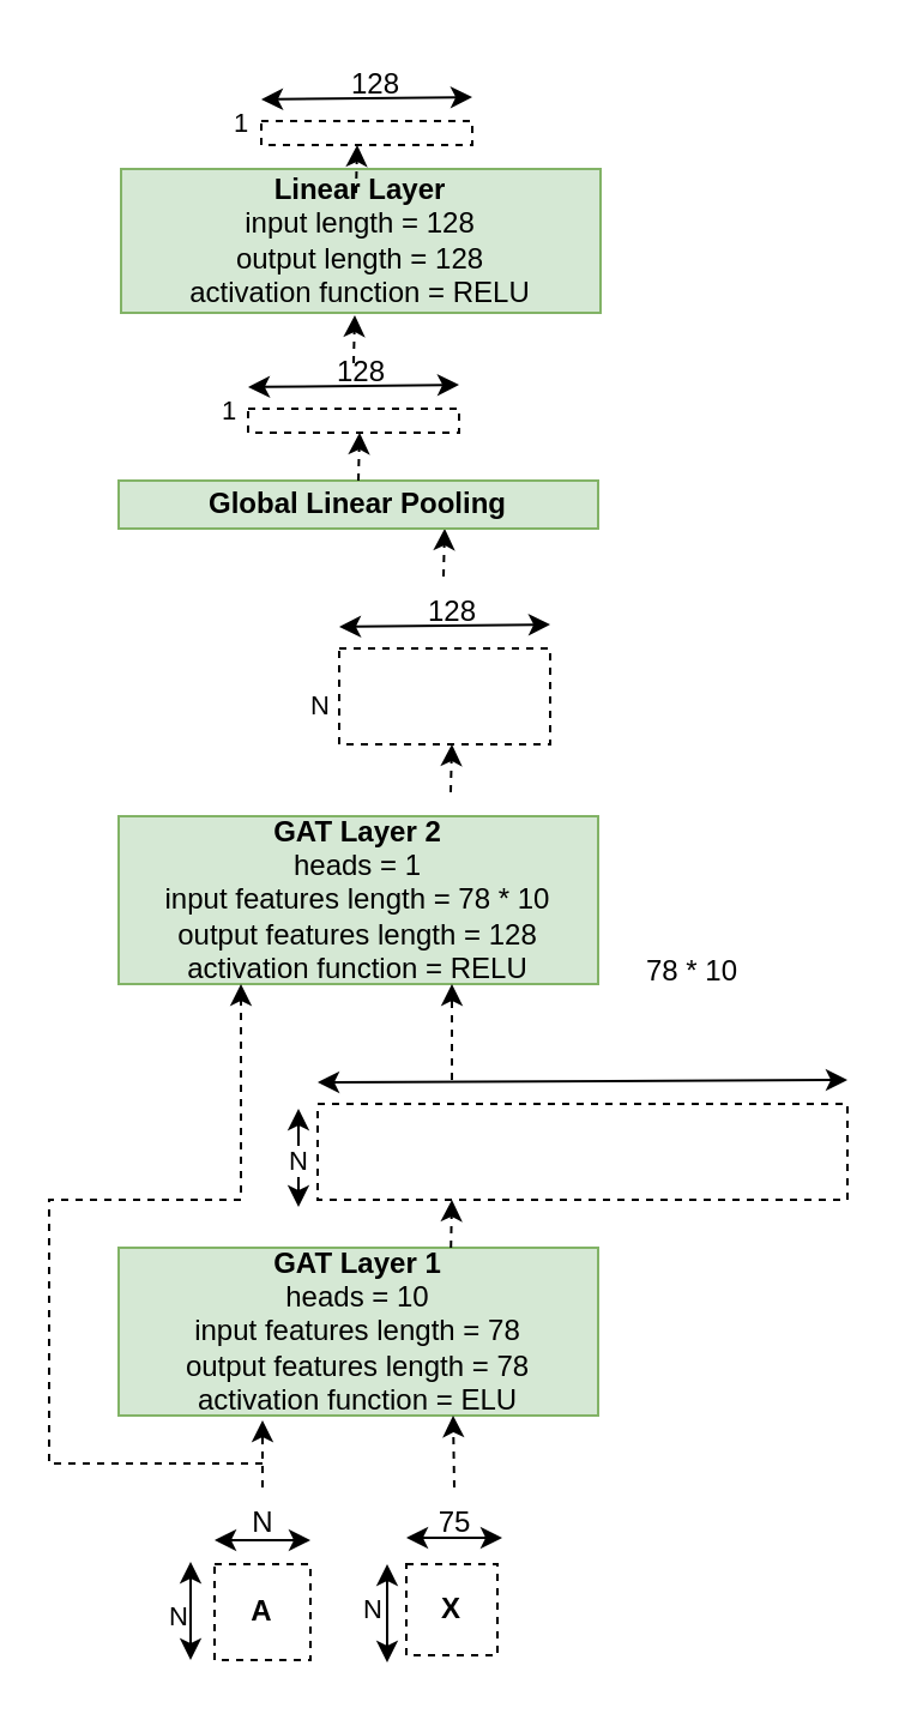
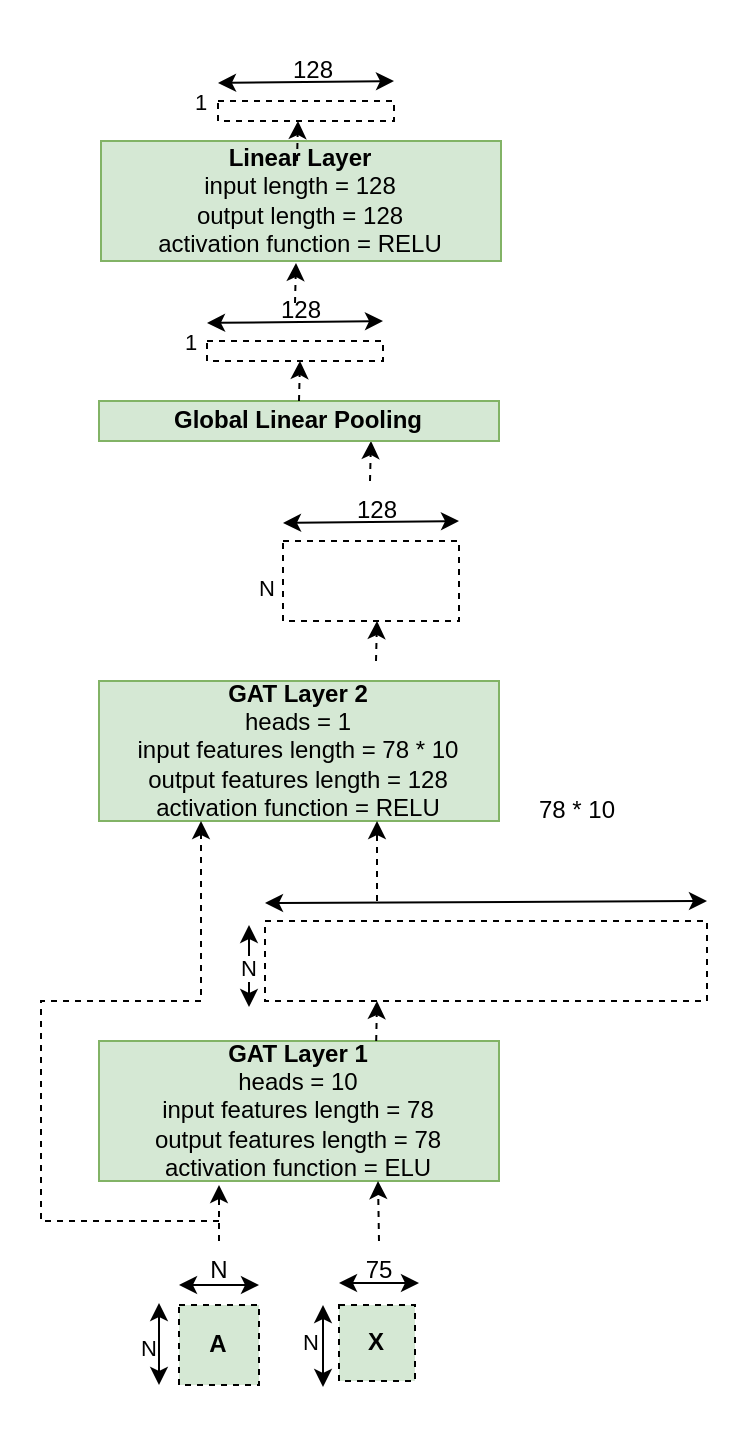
  <mxCell id="0" />
  <mxCell id="1" parent="0" />
  <mxCell id="2" value="&lt;b&gt;GAT Layer 1&lt;/b&gt;&lt;div&gt;heads = 10&lt;/div&gt;&lt;div&gt;input features length = 78&lt;/div&gt;&lt;div&gt;output features length = 78&lt;/div&gt;&lt;div&gt;activation function = ELU&lt;/div&gt;" style="rounded=0;whiteSpace=wrap;html=1;fillColor=#d5e8d4;strokeColor=#82b366;" vertex="1" parent="1"><mxGeometry x="49" y="520" width="200" height="70" as="geometry" /></mxCell>
- <mxCell id="3" value="&lt;b&gt;A&lt;/b&gt;" style="whiteSpace=wrap;html=1;aspect=fixed;dashed=1;" vertex="1" parent="1"><mxGeometry x="89" y="652" width="40" height="40" as="geometry" /></mxCell>
- <mxCell id="4" value="&lt;b&gt;X&lt;/b&gt;" style="whiteSpace=wrap;html=1;aspect=fixed;dashed=1;" vertex="1" parent="1"><mxGeometry x="169" y="652" width="38" height="38" as="geometry" /></mxCell>
+ <mxCell id="3" value="&lt;b&gt;A&lt;/b&gt;" style="whiteSpace=wrap;html=1;aspect=fixed;dashed=1;fillColor=#d5e8d4;" vertex="1" parent="1"><mxGeometry x="89" y="652" width="40" height="40" as="geometry" /></mxCell>
+ <mxCell id="4" value="&lt;b&gt;X&lt;/b&gt;" style="whiteSpace=wrap;html=1;aspect=fixed;dashed=1;fillColor=#d5e8d4;" vertex="1" parent="1"><mxGeometry x="169" y="652" width="38" height="38" as="geometry" /></mxCell>
  <mxCell id="5" value="" style="endArrow=classic;startArrow=classic;html=1;rounded=0;" edge="1" parent="1"><mxGeometry width="50" height="50" relative="1" as="geometry"><mxPoint x="89" y="642" as="sourcePoint" /><mxPoint x="129" y="642" as="targetPoint" /></mxGeometry></mxCell>
  <mxCell id="6" value="" style="endArrow=classic;startArrow=classic;html=1;rounded=0;" edge="1" parent="1"><mxGeometry width="50" height="50" relative="1" as="geometry"><mxPoint x="169" y="641" as="sourcePoint" /><mxPoint x="209" y="641" as="targetPoint" /></mxGeometry></mxCell>
  <mxCell id="7" value="" style="endArrow=classic;startArrow=classic;html=1;rounded=0;" edge="1" parent="1"><mxGeometry width="50" height="50" relative="1" as="geometry"><mxPoint x="79" y="692" as="sourcePoint" /><mxPoint x="79" y="651" as="targetPoint" /></mxGeometry></mxCell>
  <mxCell id="8" value="N" style="edgeLabel;html=1;align=center;verticalAlign=middle;resizable=0;points=[];" vertex="1" connectable="0" parent="7"><mxGeometry x="-0.073" y="4" relative="1" as="geometry"><mxPoint x="-2" as="offset" /></mxGeometry></mxCell>
  <mxCell id="9" value="" style="endArrow=classic;startArrow=classic;html=1;rounded=0;" edge="1" parent="1"><mxGeometry width="50" height="50" relative="1" as="geometry"><mxPoint x="161" y="693" as="sourcePoint" /><mxPoint x="161" y="652" as="targetPoint" /></mxGeometry></mxCell>
  <mxCell id="10" value="N" style="text;html=1;align=center;verticalAlign=middle;resizable=0;points=[];autosize=1;strokeColor=none;fillColor=none;" vertex="1" parent="1"><mxGeometry x="94" y="620" width="30" height="30" as="geometry" /></mxCell>
  <mxCell id="11" value="75" style="text;html=1;align=center;verticalAlign=middle;resizable=0;points=[];autosize=1;strokeColor=none;fillColor=none;" vertex="1" parent="1"><mxGeometry x="169" y="620" width="40" height="30" as="geometry" /></mxCell>
  <mxCell id="12" value="N" style="edgeLabel;html=1;align=center;verticalAlign=middle;resizable=0;points=[];" vertex="1" connectable="0" parent="1"><mxGeometry x="149" y="622" as="geometry"><mxPoint x="5" y="48" as="offset" /></mxGeometry></mxCell>
  <mxCell id="13" value="" style="endArrow=classic;html=1;rounded=0;entryX=0.295;entryY=1.05;entryDx=0;entryDy=0;entryPerimeter=0;dashed=1;" edge="1" parent="1"><mxGeometry width="50" height="50" relative="1" as="geometry"><mxPoint x="109" y="620" as="sourcePoint" /><mxPoint x="109" y="592" as="targetPoint" /></mxGeometry></mxCell>
  <mxCell id="14" value="" style="endArrow=classic;html=1;rounded=0;entryX=0.295;entryY=1.05;entryDx=0;entryDy=0;entryPerimeter=0;dashed=1;" edge="1" parent="1"><mxGeometry width="50" height="50" relative="1" as="geometry"><mxPoint x="189" y="620" as="sourcePoint" /><mxPoint x="188.5" y="590" as="targetPoint" /></mxGeometry></mxCell>
  <mxCell id="15" value="" style="endArrow=classic;startArrow=classic;html=1;rounded=0;" edge="1" parent="1"><mxGeometry width="50" height="50" relative="1" as="geometry"><mxPoint x="132" y="451" as="sourcePoint" /><mxPoint x="353" y="450" as="targetPoint" /></mxGeometry></mxCell>
  <mxCell id="16" value="" style="endArrow=classic;startArrow=classic;html=1;rounded=0;" edge="1" parent="1"><mxGeometry width="50" height="50" relative="1" as="geometry"><mxPoint x="124" y="503" as="sourcePoint" /><mxPoint x="124" y="462" as="targetPoint" /></mxGeometry></mxCell>
  <mxCell id="17" value="N" style="edgeLabel;html=1;align=center;verticalAlign=middle;resizable=0;points=[];" vertex="1" connectable="0" parent="16"><mxGeometry x="-0.024" y="1" relative="1" as="geometry"><mxPoint as="offset" /></mxGeometry></mxCell>
  <mxCell id="18" value="" style="endArrow=classic;html=1;rounded=0;dashed=1;exitX=0.693;exitY=0;exitDx=0;exitDy=0;exitPerimeter=0;" edge="1" parent="1" source="2"><mxGeometry width="50" height="50" relative="1" as="geometry"><mxPoint x="188.5" y="482" as="sourcePoint" /><mxPoint x="188" y="500" as="targetPoint" /></mxGeometry></mxCell>
  <mxCell id="19" value="" style="rounded=0;whiteSpace=wrap;html=1;dashed=1;" vertex="1" parent="1"><mxGeometry x="132" y="460" width="221" height="40" as="geometry" /></mxCell>
  <mxCell id="20" value="78 * 10" style="text;html=1;align=center;verticalAlign=middle;resizable=0;points=[];autosize=1;strokeColor=none;fillColor=none;" vertex="1" parent="1"><mxGeometry x="258" y="390" width="60" height="30" as="geometry" /></mxCell>
  <mxCell id="21" value="&lt;b&gt;GAT Layer 2&lt;/b&gt;&lt;div&gt;heads = 1&lt;/div&gt;&lt;div&gt;input features length = 78 * 10&lt;/div&gt;&lt;div&gt;output features length = 128&lt;/div&gt;&lt;div&gt;activation function = RELU&lt;/div&gt;" style="rounded=0;whiteSpace=wrap;html=1;fillColor=#d5e8d4;strokeColor=#82b366;" vertex="1" parent="1"><mxGeometry x="49" y="340" width="200" height="70" as="geometry" /></mxCell>
  <mxCell id="22" value="" style="endArrow=classic;html=1;rounded=0;dashed=1;" edge="1" parent="1"><mxGeometry width="50" height="50" relative="1" as="geometry"><mxPoint x="188" y="450" as="sourcePoint" /><mxPoint x="188" y="410" as="targetPoint" /></mxGeometry></mxCell>
  <mxCell id="23" value="" style="endArrow=classic;html=1;rounded=0;dashed=1;" edge="1" parent="1"><mxGeometry width="50" height="50" relative="1" as="geometry"><mxPoint x="109" y="610" as="sourcePoint" /><mxPoint x="100" y="410" as="targetPoint" /><Array as="points"><mxPoint x="20" y="610" /><mxPoint x="20" y="500" /><mxPoint x="100" y="500" /></Array></mxGeometry></mxCell>
  <mxCell id="24" value="" style="endArrow=classic;html=1;rounded=0;dashed=1;" edge="1" parent="1"><mxGeometry width="50" height="50" relative="1" as="geometry"><mxPoint x="187.5" y="330" as="sourcePoint" /><mxPoint x="188" y="310" as="targetPoint" /></mxGeometry></mxCell>
  <mxCell id="25" value="" style="endArrow=classic;startArrow=classic;html=1;rounded=0;" edge="1" parent="1"><mxGeometry width="50" height="50" relative="1" as="geometry"><mxPoint x="141" y="261" as="sourcePoint" /><mxPoint x="229" y="260" as="targetPoint" /></mxGeometry></mxCell>
  <mxCell id="26" value="N" style="edgeLabel;html=1;align=center;verticalAlign=middle;resizable=0;points=[];" vertex="1" connectable="0" parent="1"><mxGeometry x="132" y="293" as="geometry" /></mxCell>
  <mxCell id="27" value="" style="rounded=0;whiteSpace=wrap;html=1;dashed=1;" vertex="1" parent="1"><mxGeometry x="141" y="270" width="88" height="40" as="geometry" /></mxCell>
  <mxCell id="28" value="128" style="text;html=1;align=center;verticalAlign=middle;resizable=0;points=[];autosize=1;strokeColor=none;fillColor=none;" vertex="1" parent="1"><mxGeometry x="168" y="240" width="40" height="30" as="geometry" /></mxCell>
  <mxCell id="29" value="" style="endArrow=classic;html=1;rounded=0;dashed=1;" edge="1" parent="1"><mxGeometry width="50" height="50" relative="1" as="geometry"><mxPoint x="184.5" y="240" as="sourcePoint" /><mxPoint x="185" y="220" as="targetPoint" /></mxGeometry></mxCell>
  <mxCell id="30" value="&lt;b&gt;Global Linear Pooling&lt;/b&gt;" style="rounded=0;whiteSpace=wrap;html=1;fillColor=#d5e8d4;strokeColor=#82b366;" vertex="1" parent="1"><mxGeometry x="49" y="200" width="200" height="20" as="geometry" /></mxCell>
  <mxCell id="31" value="" style="endArrow=classic;html=1;rounded=0;dashed=1;" edge="1" parent="1"><mxGeometry width="50" height="50" relative="1" as="geometry"><mxPoint x="149" y="200" as="sourcePoint" /><mxPoint x="149.5" y="180" as="targetPoint" /></mxGeometry></mxCell>
  <mxCell id="32" value="1" style="edgeLabel;html=1;align=center;verticalAlign=middle;resizable=0;points=[];" vertex="1" connectable="0" parent="1"><mxGeometry x="98" y="178" as="geometry"><mxPoint x="-4" y="-8" as="offset" /></mxGeometry></mxCell>
  <mxCell id="33" value="" style="rounded=0;whiteSpace=wrap;html=1;dashed=1;" vertex="1" parent="1"><mxGeometry x="103" y="170" width="88" height="10" as="geometry" /></mxCell>
  <mxCell id="34" value="" style="endArrow=classic;startArrow=classic;html=1;rounded=0;" edge="1" parent="1"><mxGeometry width="50" height="50" relative="1" as="geometry"><mxPoint x="103" y="161" as="sourcePoint" /><mxPoint x="191" y="160" as="targetPoint" /></mxGeometry></mxCell>
  <mxCell id="35" value="128" style="text;html=1;align=center;verticalAlign=middle;resizable=0;points=[];autosize=1;strokeColor=none;fillColor=none;" vertex="1" parent="1"><mxGeometry x="130" y="140" width="40" height="30" as="geometry" /></mxCell>
  <mxCell id="36" value="&lt;b&gt;Linear Layer&lt;/b&gt;&lt;div&gt;input length = 128&lt;/div&gt;&lt;div&gt;output length = 128&lt;/div&gt;&lt;div&gt;activation function = RELU&lt;/div&gt;" style="rounded=0;whiteSpace=wrap;html=1;fillColor=#d5e8d4;strokeColor=#82b366;" vertex="1" parent="1"><mxGeometry x="50" y="70" width="200" height="60" as="geometry" /></mxCell>
  <mxCell id="37" value="" style="endArrow=classic;html=1;rounded=0;dashed=1;" edge="1" parent="1"><mxGeometry width="50" height="50" relative="1" as="geometry"><mxPoint x="147" y="151" as="sourcePoint" /><mxPoint x="147.5" y="131" as="targetPoint" /></mxGeometry></mxCell>
  <mxCell id="38" value="1" style="edgeLabel;html=1;align=center;verticalAlign=middle;resizable=0;points=[];" vertex="1" connectable="0" parent="1"><mxGeometry x="103.5" y="58" as="geometry"><mxPoint x="-4" y="-8" as="offset" /></mxGeometry></mxCell>
  <mxCell id="39" value="" style="rounded=0;whiteSpace=wrap;html=1;dashed=1;" vertex="1" parent="1"><mxGeometry x="108.5" y="50" width="88" height="10" as="geometry" /></mxCell>
  <mxCell id="40" value="" style="endArrow=classic;startArrow=classic;html=1;rounded=0;" edge="1" parent="1"><mxGeometry width="50" height="50" relative="1" as="geometry"><mxPoint x="108.5" y="41" as="sourcePoint" /><mxPoint x="196.5" y="40" as="targetPoint" /></mxGeometry></mxCell>
  <mxCell id="41" value="128" style="text;html=1;align=center;verticalAlign=middle;resizable=0;points=[];autosize=1;strokeColor=none;fillColor=none;" vertex="1" parent="1"><mxGeometry x="135.5" y="20" width="40" height="30" as="geometry" /></mxCell>
  <mxCell id="42" value="" style="endArrow=classic;html=1;rounded=0;dashed=1;" edge="1" parent="1"><mxGeometry width="50" height="50" relative="1" as="geometry"><mxPoint x="148" y="80" as="sourcePoint" /><mxPoint x="148.5" y="60" as="targetPoint" /></mxGeometry></mxCell>
